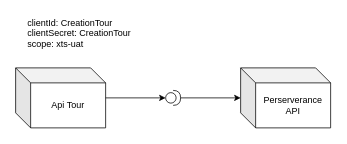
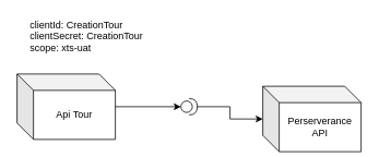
  <mxCell id="0" />
  <mxCell id="1" parent="0" />
  <mxCell id="2" style="edgeStyle=orthogonalEdgeStyle;rounded=0;orthogonalLoop=1;jettySize=auto;html=1;" parent="1" source="3" target="6" edge="1"><mxGeometry relative="1" as="geometry"><mxPoint x="310" y="130" as="targetPoint" /></mxGeometry></mxCell>
  <mxCell id="3" value="" style="shape=providedRequiredInterface;html=1;verticalLabelPosition=bottom;sketch=0;" parent="1" vertex="1"><mxGeometry x="220" y="120" width="20" height="20" as="geometry" /></mxCell>
  <mxCell id="4" value="Api Tour" style="shape=cube;whiteSpace=wrap;html=1;boundedLbl=1;backgroundOutline=1;darkOpacity=0.05;darkOpacity2=0.1;" parent="1" vertex="1"><mxGeometry x="20" y="90" width="120" height="80" as="geometry" /></mxCell>
  <mxCell id="5" style="edgeStyle=orthogonalEdgeStyle;rounded=0;orthogonalLoop=1;jettySize=auto;html=1;entryX=0;entryY=0.5;entryDx=0;entryDy=0;entryPerimeter=0;" parent="1" source="4" target="3" edge="1"><mxGeometry relative="1" as="geometry" /></mxCell>
- <mxCell id="6" value="Perserverance API" style="shape=cube;whiteSpace=wrap;html=1;boundedLbl=1;backgroundOutline=1;darkOpacity=0.05;darkOpacity2=0.1;" parent="1" vertex="1"><mxGeometry x="320" y="90" width="120" height="80" as="geometry" /></mxCell>
+ <mxCell id="6" value="Perserverance API" style="shape=cube;whiteSpace=wrap;html=1;boundedLbl=1;backgroundOutline=1;darkOpacity=0.05;darkOpacity2=0.1;" parent="1" vertex="1"><mxGeometry x="320" y="105" width="120" height="80" as="geometry" /></mxCell>
  <mxCell id="7" value="clientId: CreationTour&lt;br&gt;clientSecret: CreationTour&lt;br&gt;scope: xts-uat&amp;nbsp;&lt;div&gt;&lt;br&gt;&lt;/div&gt;" style="text;strokeColor=none;fillColor=none;align=left;verticalAlign=middle;spacingLeft=4;spacingRight=4;overflow=hidden;points=[[0,0.5],[1,0.5]];portConstraint=eastwest;rotatable=0;whiteSpace=wrap;html=1;" parent="1" vertex="1"><mxGeometry x="30" y="20" width="150" height="60" as="geometry" /></mxCell>
